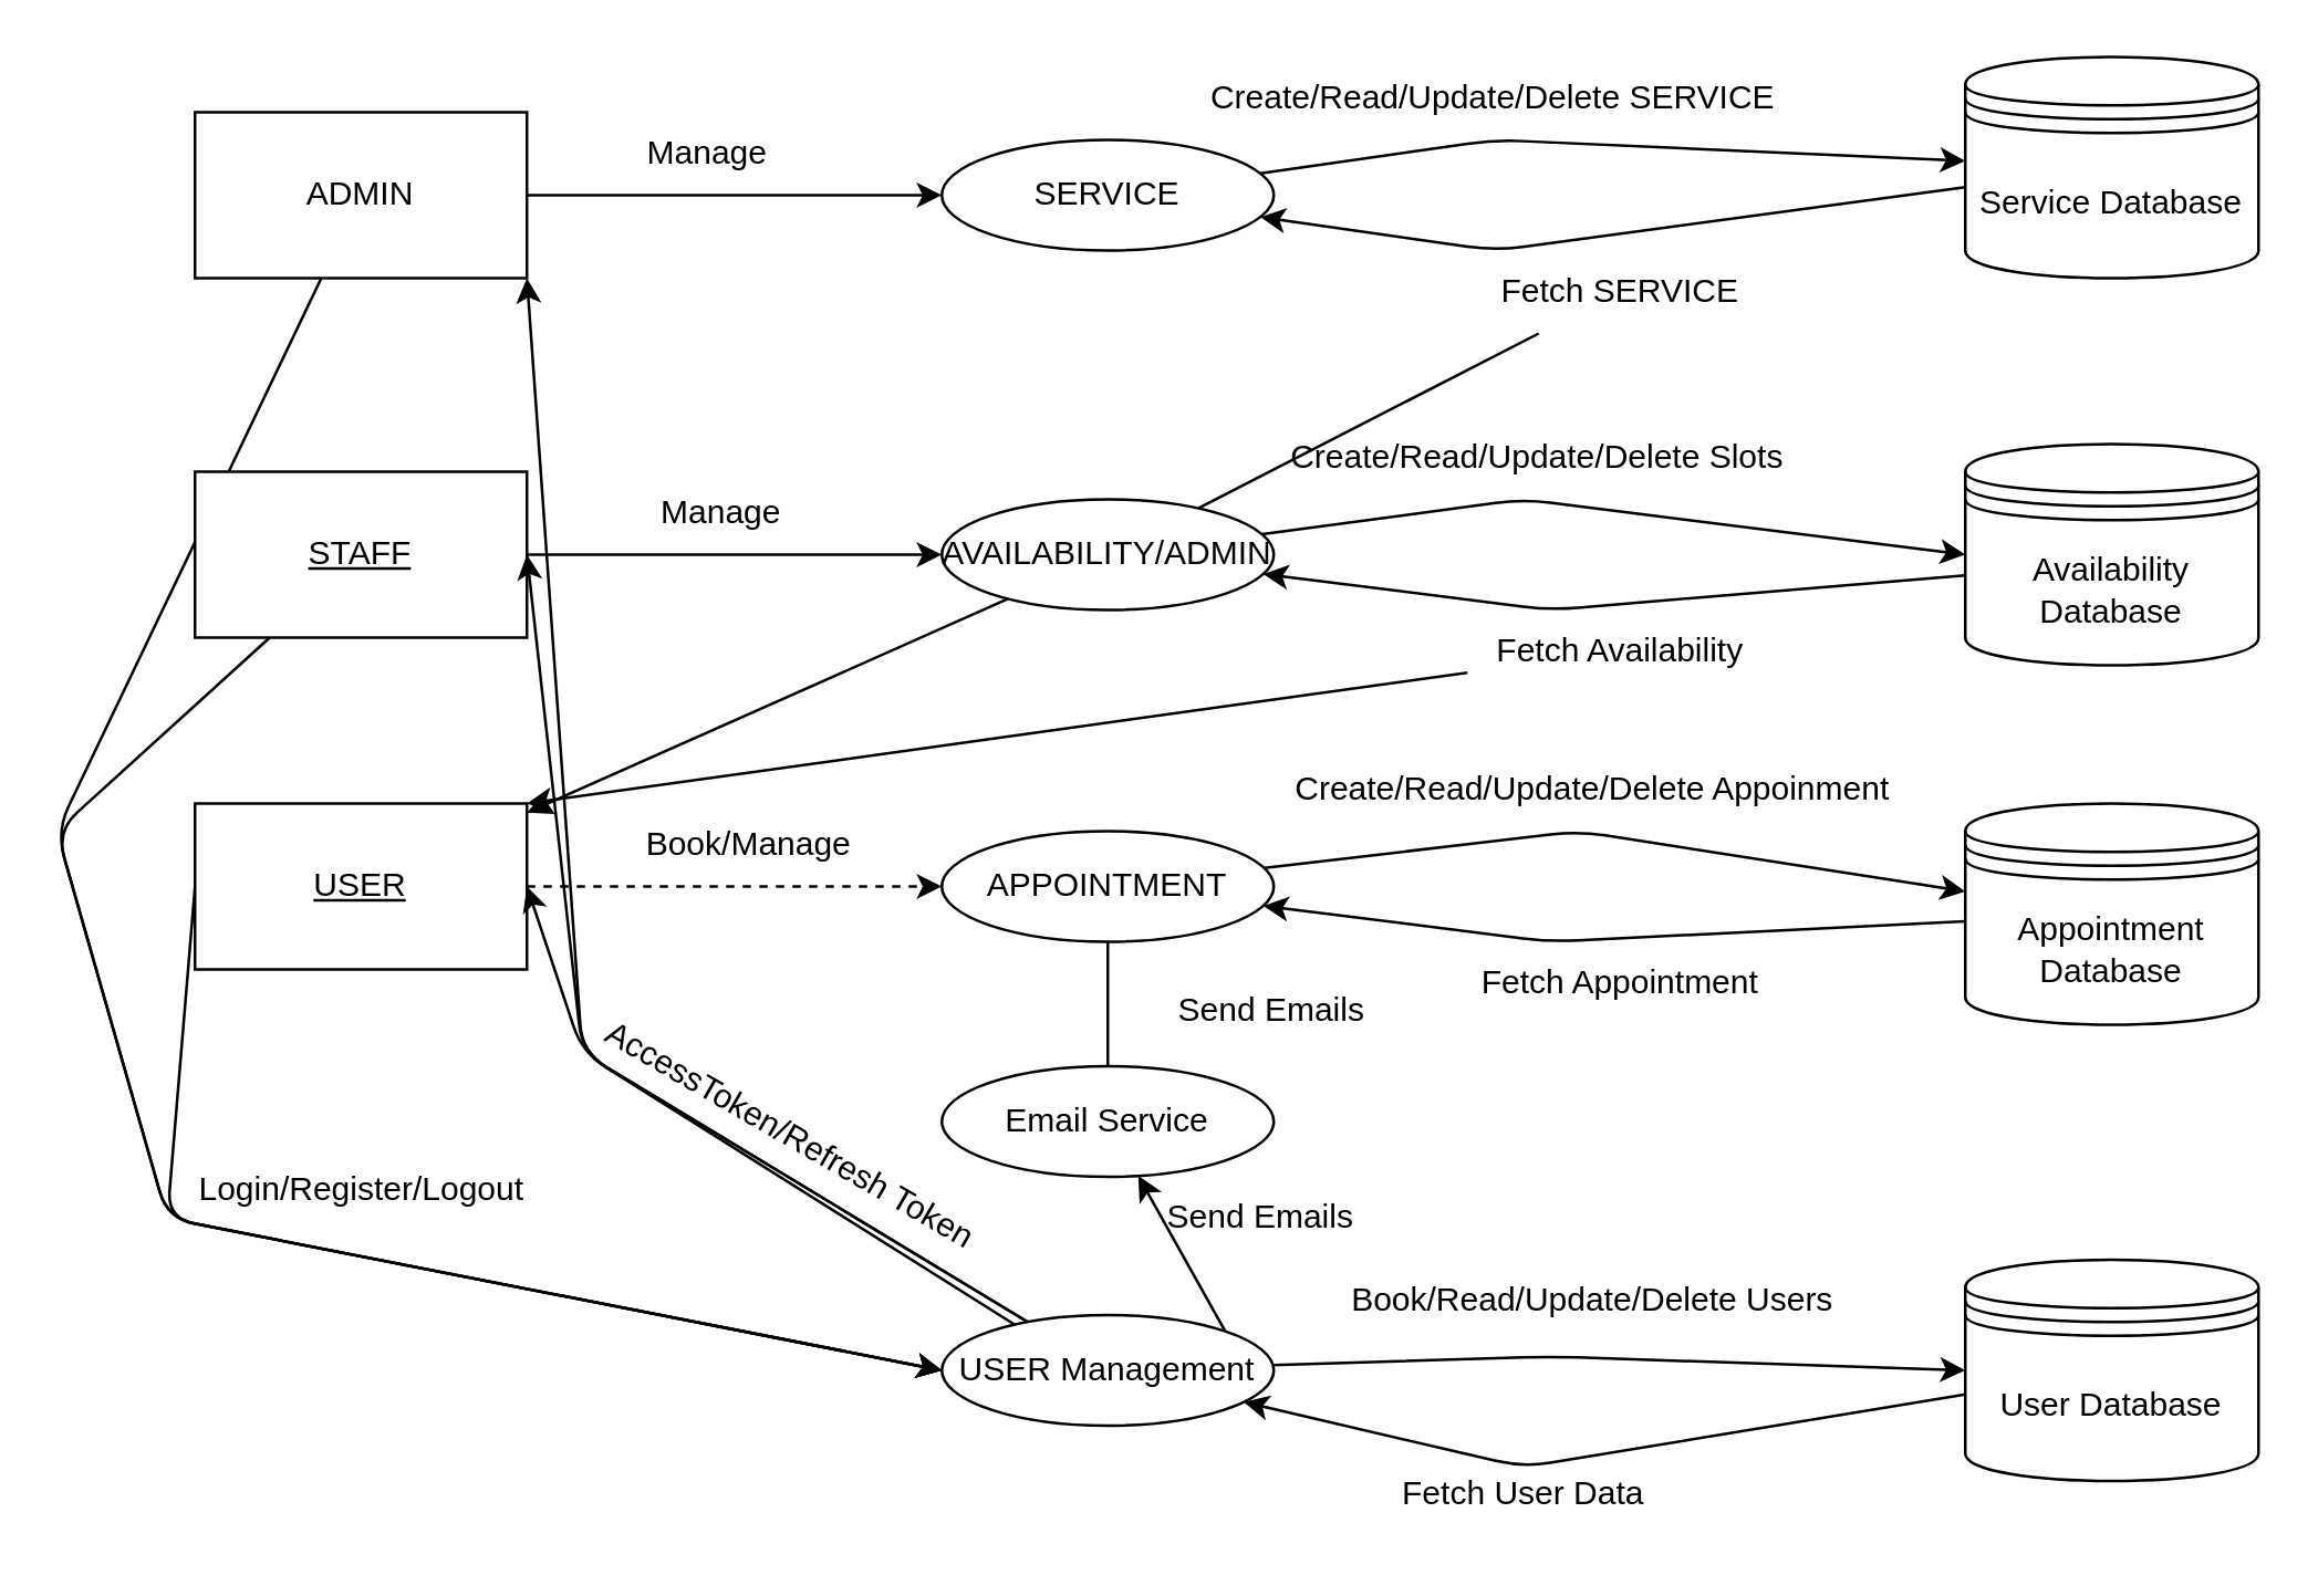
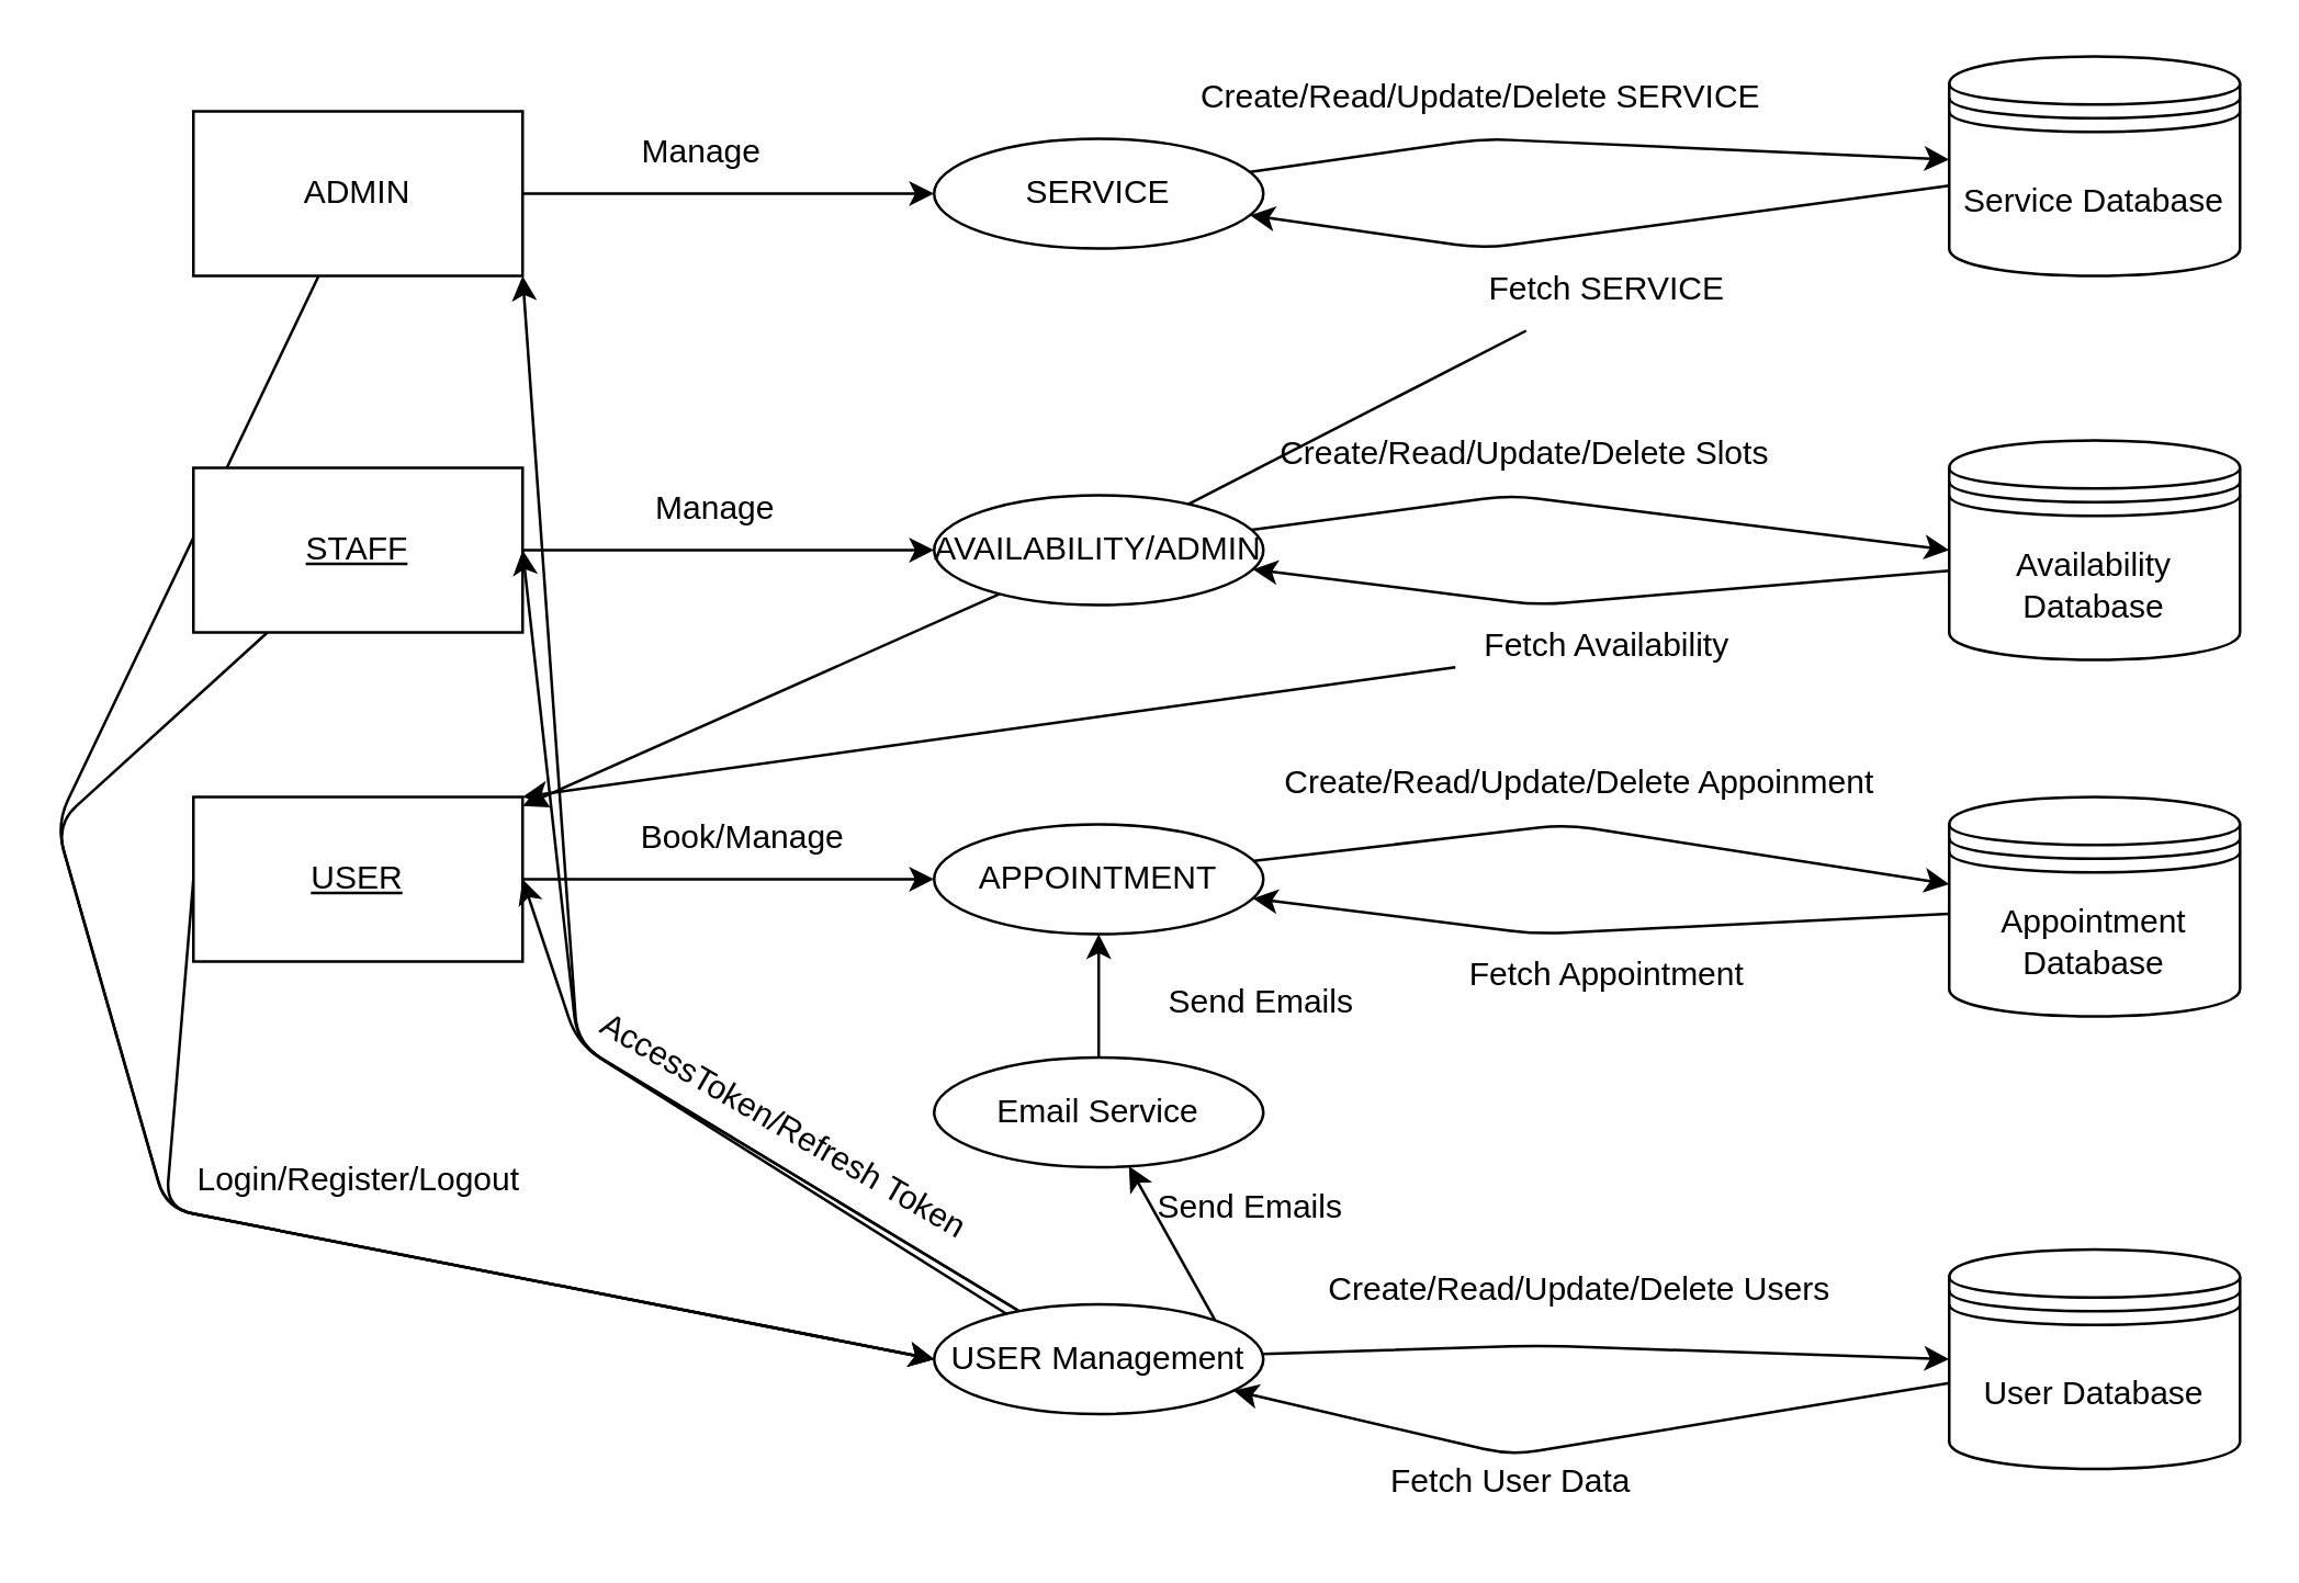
  <mxCell id="0" />
  <mxCell id="1" parent="0" />
  <mxCell id="2" style="edgeStyle=none;html=1;entryX=0;entryY=0.5;entryDx=0;entryDy=0;" parent="1" source="4" target="13" edge="1"><mxGeometry relative="1" as="geometry"><mxPoint x="320" y="70" as="targetPoint" /></mxGeometry></mxCell>
  <mxCell id="3" style="edgeStyle=none;html=1;entryX=0;entryY=0.5;entryDx=0;entryDy=0;" edge="1" parent="1" source="4" target="38"><mxGeometry relative="1" as="geometry"><Array as="points"><mxPoint x="20" y="300" /><mxPoint x="60" y="440" /></Array></mxGeometry></mxCell>
  <mxCell id="4" value="ADMIN" style="rounded=0;whiteSpace=wrap;html=1;" parent="1" vertex="1"><mxGeometry x="70" y="40" width="120" height="60" as="geometry" /></mxCell>
- <mxCell id="5" style="edgeStyle=none;html=1;dashed=1;" edge="1" parent="1" source="7" target="25"><mxGeometry relative="1" as="geometry" /></mxCell>
+ <mxCell id="5" style="edgeStyle=none;html=1;" edge="1" parent="1" source="7" target="25"><mxGeometry relative="1" as="geometry" /></mxCell>
  <mxCell id="6" style="edgeStyle=none;html=1;entryX=0;entryY=0.5;entryDx=0;entryDy=0;exitX=0;exitY=0.5;exitDx=0;exitDy=0;" edge="1" parent="1" source="7" target="38"><mxGeometry relative="1" as="geometry"><Array as="points"><mxPoint x="60" y="440" /></Array></mxGeometry></mxCell>
  <mxCell id="7" value="&lt;u&gt;USER&lt;/u&gt;" style="rounded=0;whiteSpace=wrap;html=1;" parent="1" vertex="1"><mxGeometry x="70" y="290" width="120" height="60" as="geometry" /></mxCell>
  <mxCell id="8" style="edgeStyle=none;html=1;" edge="1" parent="1" source="10" target="49"><mxGeometry relative="1" as="geometry" /></mxCell>
  <mxCell id="9" style="edgeStyle=none;html=1;entryX=0;entryY=0.5;entryDx=0;entryDy=0;" edge="1" parent="1" source="10" target="38"><mxGeometry relative="1" as="geometry"><Array as="points"><mxPoint x="20" y="300" /><mxPoint x="60" y="440" /></Array></mxGeometry></mxCell>
  <mxCell id="10" value="&lt;u&gt;STAFF&lt;br&gt;&lt;/u&gt;" style="rounded=0;whiteSpace=wrap;html=1;" parent="1" vertex="1"><mxGeometry x="70" y="170" width="120" height="60" as="geometry" /></mxCell>
  <mxCell id="11" value="Manage" style="text;html=1;align=center;verticalAlign=middle;resizable=0;points=[];autosize=1;strokeColor=none;fillColor=none;" parent="1" vertex="1"><mxGeometry x="220" y="40" width="70" height="30" as="geometry" /></mxCell>
  <mxCell id="12" style="edgeStyle=none;html=1;" edge="1" parent="1" source="13" target="27"><mxGeometry relative="1" as="geometry"><mxPoint x="640" y="62.5" as="targetPoint" /><Array as="points"><mxPoint x="540" y="50" /></Array></mxGeometry></mxCell>
  <mxCell id="13" value="SERVICE" style="ellipse;whiteSpace=wrap;html=1;" vertex="1" parent="1"><mxGeometry x="340" y="50" width="120" height="40" as="geometry" /></mxCell>
  <mxCell id="14" style="edgeStyle=none;html=1;" edge="1" parent="1" source="27" target="13"><mxGeometry relative="1" as="geometry"><mxPoint x="640" y="77.5" as="sourcePoint" /><Array as="points"><mxPoint x="540" y="90" /></Array></mxGeometry></mxCell>
  <mxCell id="15" value="Create/Read/Update/Delete SERVICE" style="text;html=1;align=center;verticalAlign=middle;resizable=0;points=[];autosize=1;strokeColor=none;fillColor=none;" vertex="1" parent="1"><mxGeometry x="424" y="20" width="230" height="30" as="geometry" /></mxCell>
  <mxCell id="16" style="edgeStyle=none;html=1;startArrow=none;" edge="1" parent="1" source="49" target="7"><mxGeometry relative="1" as="geometry" /></mxCell>
  <mxCell id="17" value="Fetch SERVICE" style="text;html=1;align=center;verticalAlign=middle;resizable=0;points=[];autosize=1;strokeColor=none;fillColor=none;" vertex="1" parent="1"><mxGeometry x="530" y="90" width="110" height="30" as="geometry" /></mxCell>
  <mxCell id="18" style="edgeStyle=none;html=1;entryX=0;entryY=0.5;entryDx=0;entryDy=0;" edge="1" parent="1" source="49" target="28"><mxGeometry relative="1" as="geometry"><mxPoint x="660" y="200" as="targetPoint" /><Array as="points"><mxPoint x="550" y="180" /></Array></mxGeometry></mxCell>
  <mxCell id="19" value="Manage" style="text;html=1;align=center;verticalAlign=middle;resizable=0;points=[];autosize=1;strokeColor=none;fillColor=none;" vertex="1" parent="1"><mxGeometry x="225" y="170" width="70" height="30" as="geometry" /></mxCell>
  <mxCell id="20" style="edgeStyle=none;html=1;exitX=0;exitY=0.594;exitDx=0;exitDy=0;exitPerimeter=0;" edge="1" parent="1" source="28" target="49"><mxGeometry relative="1" as="geometry"><mxPoint x="660" y="207.5" as="sourcePoint" /><Array as="points"><mxPoint x="560" y="220" /></Array></mxGeometry></mxCell>
  <mxCell id="21" value="Create/Read/Update/Delete Slots" style="text;html=1;align=center;verticalAlign=middle;resizable=0;points=[];autosize=1;strokeColor=none;fillColor=none;" vertex="1" parent="1"><mxGeometry x="455" y="150" width="200" height="30" as="geometry" /></mxCell>
  <mxCell id="22" style="edgeStyle=none;html=1;entryX=1;entryY=0;entryDx=0;entryDy=0;" edge="1" parent="1" source="23" target="7"><mxGeometry relative="1" as="geometry" /></mxCell>
  <mxCell id="23" value="Fetch Availability" style="text;html=1;align=center;verticalAlign=middle;resizable=0;points=[];autosize=1;strokeColor=none;fillColor=none;" vertex="1" parent="1"><mxGeometry x="530" y="220" width="110" height="30" as="geometry" /></mxCell>
  <mxCell id="24" style="edgeStyle=none;html=1;" edge="1" parent="1" source="25" target="30"><mxGeometry relative="1" as="geometry"><Array as="points"><mxPoint x="570" y="300" /></Array></mxGeometry></mxCell>
  <mxCell id="25" value="APPOINTMENT" style="ellipse;whiteSpace=wrap;html=1;" vertex="1" parent="1"><mxGeometry x="340" y="300" width="120" height="40" as="geometry" /></mxCell>
  <mxCell id="26" value="Book/Manage" style="text;html=1;align=center;verticalAlign=middle;resizable=0;points=[];autosize=1;strokeColor=none;fillColor=none;" vertex="1" parent="1"><mxGeometry x="220" y="290" width="100" height="30" as="geometry" /></mxCell>
  <mxCell id="27" value="Service Database" style="shape=datastore;whiteSpace=wrap;html=1;" vertex="1" parent="1"><mxGeometry x="710" y="20" width="106" height="80" as="geometry" /></mxCell>
  <mxCell id="28" value="Availability Database" style="shape=datastore;whiteSpace=wrap;html=1;" vertex="1" parent="1"><mxGeometry x="710" y="160" width="106" height="80" as="geometry" /></mxCell>
  <mxCell id="29" style="edgeStyle=none;html=1;" edge="1" parent="1" source="30" target="25"><mxGeometry relative="1" as="geometry"><Array as="points"><mxPoint x="560" y="340" /></Array></mxGeometry></mxCell>
  <mxCell id="30" value="Appointment Database" style="shape=datastore;whiteSpace=wrap;html=1;" vertex="1" parent="1"><mxGeometry x="710" y="290" width="106" height="80" as="geometry" /></mxCell>
- <mxCell id="31" value="Book/Read/Update/Delete Users" style="text;html=1;align=center;verticalAlign=middle;resizable=0;points=[];autosize=1;strokeColor=none;fillColor=none;" vertex="1" parent="1"><mxGeometry x="470" y="455" width="210" height="30" as="geometry" /></mxCell>
+ <mxCell id="31" value="Create/Read/Update/Delete Users" style="text;html=1;align=center;verticalAlign=middle;resizable=0;points=[];autosize=1;strokeColor=none;fillColor=none;" vertex="1" parent="1"><mxGeometry x="470" y="455" width="210" height="30" as="geometry" /></mxCell>
  <mxCell id="32" value="Fetch Appointment" style="text;html=1;align=center;verticalAlign=middle;resizable=0;points=[];autosize=1;strokeColor=none;fillColor=none;" vertex="1" parent="1"><mxGeometry x="525" y="340" width="120" height="30" as="geometry" /></mxCell>
  <mxCell id="33" style="edgeStyle=none;html=1;exitX=1;exitY=0;exitDx=0;exitDy=0;" edge="1" parent="1" source="38" target="40"><mxGeometry relative="1" as="geometry"><mxPoint x="443" y="461" as="sourcePoint" /></mxGeometry></mxCell>
  <mxCell id="34" style="edgeStyle=none;html=1;entryX=0;entryY=0.5;entryDx=0;entryDy=0;" edge="1" parent="1" source="38" target="43"><mxGeometry relative="1" as="geometry"><mxPoint x="670" y="500" as="targetPoint" /><Array as="points"><mxPoint x="560" y="490" /></Array></mxGeometry></mxCell>
  <mxCell id="35" style="edgeStyle=none;html=1;exitX=0.22;exitY=0.088;exitDx=0;exitDy=0;entryX=1;entryY=0.5;entryDx=0;entryDy=0;exitPerimeter=0;" edge="1" parent="1" source="38" target="7"><mxGeometry relative="1" as="geometry"><Array as="points"><mxPoint x="210" y="380" /></Array></mxGeometry></mxCell>
  <mxCell id="36" style="edgeStyle=none;html=1;entryX=1;entryY=0.5;entryDx=0;entryDy=0;" edge="1" parent="1" source="38" target="10"><mxGeometry relative="1" as="geometry"><Array as="points"><mxPoint x="210" y="380" /></Array></mxGeometry></mxCell>
  <mxCell id="37" style="edgeStyle=none;html=1;entryX=1;entryY=1;entryDx=0;entryDy=0;" edge="1" parent="1" source="38" target="4"><mxGeometry relative="1" as="geometry"><Array as="points"><mxPoint x="210" y="380" /></Array></mxGeometry></mxCell>
  <mxCell id="38" value="USER Management" style="ellipse;whiteSpace=wrap;html=1;" vertex="1" parent="1"><mxGeometry x="340" y="475" width="120" height="40" as="geometry" /></mxCell>
- <mxCell id="39" style="edgeStyle=none;html=1;endArrow=none;" edge="1" parent="1" source="40" target="25"><mxGeometry relative="1" as="geometry" /></mxCell>
+ <mxCell id="39" style="edgeStyle=none;html=1;" edge="1" parent="1" source="40" target="25"><mxGeometry relative="1" as="geometry" /></mxCell>
  <mxCell id="40" value="Email Service" style="ellipse;whiteSpace=wrap;html=1;" vertex="1" parent="1"><mxGeometry x="340" y="385" width="120" height="40" as="geometry" /></mxCell>
  <mxCell id="41" value="Send Emails" style="text;html=1;align=center;verticalAlign=middle;resizable=0;points=[];autosize=1;strokeColor=none;fillColor=none;" vertex="1" parent="1"><mxGeometry x="410" y="425" width="90" height="30" as="geometry" /></mxCell>
  <mxCell id="42" style="edgeStyle=none;html=1;" edge="1" parent="1" source="43" target="38"><mxGeometry relative="1" as="geometry"><Array as="points"><mxPoint x="550" y="530" /></Array></mxGeometry></mxCell>
  <mxCell id="43" value="User Database" style="shape=datastore;whiteSpace=wrap;html=1;" vertex="1" parent="1"><mxGeometry x="710" y="455" width="106" height="80" as="geometry" /></mxCell>
  <mxCell id="44" value="Fetch User Data" style="text;html=1;align=center;verticalAlign=middle;resizable=0;points=[];autosize=1;strokeColor=none;fillColor=none;" vertex="1" parent="1"><mxGeometry x="495" y="525" width="110" height="30" as="geometry" /></mxCell>
  <mxCell id="45" value="Login/Register/Logout" style="text;html=1;align=center;verticalAlign=middle;resizable=0;points=[];autosize=1;strokeColor=none;fillColor=none;" vertex="1" parent="1"><mxGeometry x="60" y="415" width="140" height="30" as="geometry" /></mxCell>
  <mxCell id="46" value="AccessToken/Refresh Token" style="text;html=1;align=center;verticalAlign=middle;resizable=0;points=[];autosize=1;strokeColor=none;fillColor=none;rotation=30;" vertex="1" parent="1"><mxGeometry x="200" y="395" width="170" height="30" as="geometry" /></mxCell>
  <mxCell id="47" value="Send Emails" style="text;html=1;align=center;verticalAlign=middle;resizable=0;points=[];autosize=1;strokeColor=none;fillColor=none;" vertex="1" parent="1"><mxGeometry x="414" y="350" width="90" height="30" as="geometry" /></mxCell>
  <mxCell id="48" value="" style="edgeStyle=none;html=1;endArrow=none;" edge="1" parent="1" source="17" target="49"><mxGeometry relative="1" as="geometry"><mxPoint x="553.256" y="120" as="sourcePoint" /><mxPoint x="190" y="291.648" as="targetPoint" /></mxGeometry></mxCell>
  <mxCell id="49" value="AVAILABILITY/ADMIN" style="ellipse;whiteSpace=wrap;html=1;" vertex="1" parent="1"><mxGeometry x="340" y="180" width="120" height="40" as="geometry" /></mxCell>
  <mxCell id="50" value="Create/Read/Update/Delete Appoinment" style="text;html=1;align=center;verticalAlign=middle;resizable=0;points=[];autosize=1;strokeColor=none;fillColor=none;" vertex="1" parent="1"><mxGeometry x="455" y="270" width="240" height="30" as="geometry" /></mxCell>
